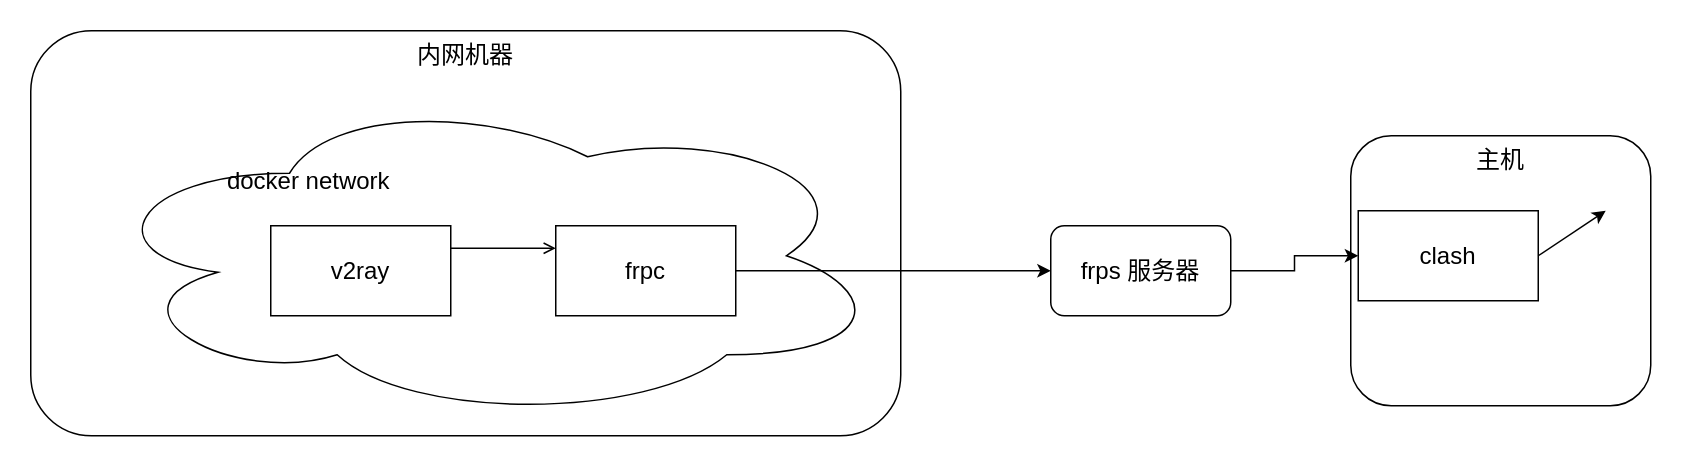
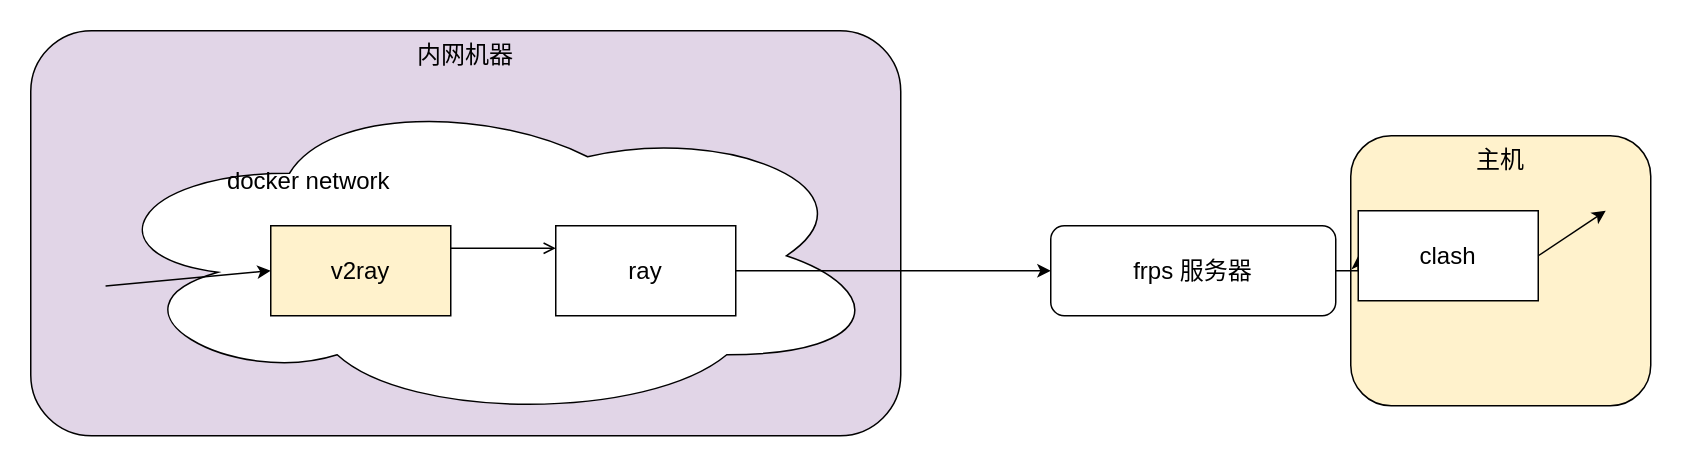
  <mxCell id="0" />
  <mxCell id="1" parent="0" />
- <mxCell id="2" value="主机" style="rounded=1;whiteSpace=wrap;html=1;fontSize=16;verticalAlign=top;" vertex="1" parent="1"><mxGeometry x="900" y="90" width="200" height="180" as="geometry" /></mxCell>
- <mxCell id="3" value="内网机器" style="rounded=1;whiteSpace=wrap;html=1;verticalAlign=top;fontSize=16;" vertex="1" parent="1"><mxGeometry y="20" width="580" height="270" as="geometry" x="20" /></mxCell>
+ <mxCell id="2" value="主机" style="rounded=1;whiteSpace=wrap;html=1;fontSize=16;verticalAlign=top;fillColor=#fff2cc;" vertex="1" parent="1"><mxGeometry x="900" y="90" width="200" height="180" as="geometry" /></mxCell>
+ <mxCell id="3" value="内网机器" style="rounded=1;whiteSpace=wrap;html=1;verticalAlign=top;fontSize=16;fillColor=#e1d5e7;" vertex="1" parent="1"><mxGeometry y="20" width="580" height="270" as="geometry" x="20" /></mxCell>
  <mxCell id="4" value="" style="ellipse;shape=cloud;whiteSpace=wrap;html=1;horizontal=1;verticalAlign=top;fontSize=16;" vertex="1" parent="1"><mxGeometry x="60" y="60" width="530" height="220" as="geometry" /></mxCell>
  <mxCell id="5" style="edgeStyle=orthogonalEdgeStyle;rounded=0;orthogonalLoop=1;jettySize=auto;html=1;exitX=1;exitY=0.5;exitDx=0;exitDy=0;entryX=0;entryY=0.5;entryDx=0;entryDy=0;fontSize=16;startArrow=none;startFill=0;endArrow=classic;endFill=1;" edge="1" parent="1" source="6" target="12"><mxGeometry relative="1" as="geometry" /></mxCell>
- <mxCell id="6" value="frpc" style="rounded=0;whiteSpace=wrap;html=1;fontSize=16;" vertex="1" parent="1"><mxGeometry x="370" y="150" width="120" height="60" as="geometry" /></mxCell>
+ <mxCell id="6" value="ray" style="rounded=0;whiteSpace=wrap;html=1;fontSize=16;" vertex="1" parent="1"><mxGeometry x="370" y="150" width="120" height="60" as="geometry" /></mxCell>
  <mxCell id="7" style="edgeStyle=orthogonalEdgeStyle;rounded=0;orthogonalLoop=1;jettySize=auto;html=1;exitX=1;exitY=0.25;exitDx=0;exitDy=0;entryX=0;entryY=0.25;entryDx=0;entryDy=0;fontSize=16;endArrow=open;" edge="1" parent="1" source="8" target="6"><mxGeometry relative="1" as="geometry" /></mxCell>
- <mxCell id="8" value="v2ray" style="rounded=0;whiteSpace=wrap;html=1;fontSize=16;" vertex="1" parent="1"><mxGeometry x="180" y="150" width="120" height="60" as="geometry" /></mxCell>
+ <mxCell id="8" value="v2ray" style="rounded=0;whiteSpace=wrap;html=1;fontSize=16;fillColor=#fff2cc;" vertex="1" parent="1"><mxGeometry x="180" y="150" width="120" height="60" as="geometry" /></mxCell>
  <mxCell id="9" value="docker network" style="text;html=1;align=center;verticalAlign=middle;resizable=0;points=[];autosize=1;strokeColor=none;fillColor=none;fontSize=16;" vertex="1" parent="1"><mxGeometry x="145" y="110" width="120" height="20" as="geometry" /></mxCell>
+ <mxCell id="10" value="" style="endArrow=none;html=1;rounded=0;fontSize=16;exitX=0;exitY=0.5;exitDx=0;exitDy=0;endFill=0;startArrow=classic;startFill=1;entryX=0.086;entryY=0.63;entryDx=0;entryDy=0;entryPerimeter=0;" edge="1" parent="1" source="8" target="3"><mxGeometry width="50" height="50" relative="1" as="geometry"><mxPoint x="90" y="140" as="sourcePoint" /><mxPoint x="140" y="90" as="targetPoint" /></mxGeometry></mxCell>
  <mxCell id="11" style="edgeStyle=orthogonalEdgeStyle;rounded=0;orthogonalLoop=1;jettySize=auto;html=1;exitX=1;exitY=0.5;exitDx=0;exitDy=0;entryX=0;entryY=0.5;entryDx=0;entryDy=0;fontSize=16;startArrow=none;startFill=0;endArrow=classic;endFill=1;" edge="1" parent="1" source="12" target="13"><mxGeometry relative="1" as="geometry" /></mxCell>
- <mxCell id="12" value="frps 服务器" style="rounded=1;whiteSpace=wrap;html=1;fontSize=16;" vertex="1" parent="1"><mxGeometry x="700" y="150" width="120" height="60" as="geometry" /></mxCell>
+ <mxCell id="12" value="frps 服务器" style="rounded=1;whiteSpace=wrap;html=1;fontSize=16;" vertex="1" parent="1"><mxGeometry x="700" y="150" width="190" height="60" as="geometry" /></mxCell>
  <mxCell id="13" value="clash" style="rounded=0;whiteSpace=wrap;html=1;fontSize=16;" vertex="1" parent="1"><mxGeometry x="905" y="140" width="120" height="60" as="geometry" /></mxCell>
  <mxCell id="14" value="" style="endArrow=classic;html=1;rounded=0;fontSize=16;exitX=1;exitY=0.5;exitDx=0;exitDy=0;entryX=0.85;entryY=0.278;entryDx=0;entryDy=0;entryPerimeter=0;" edge="1" parent="1" source="13" target="2"><mxGeometry width="50" height="50" relative="1" as="geometry"><mxPoint x="670" y="310" as="sourcePoint" /><mxPoint x="720" y="260" as="targetPoint" /></mxGeometry></mxCell>
